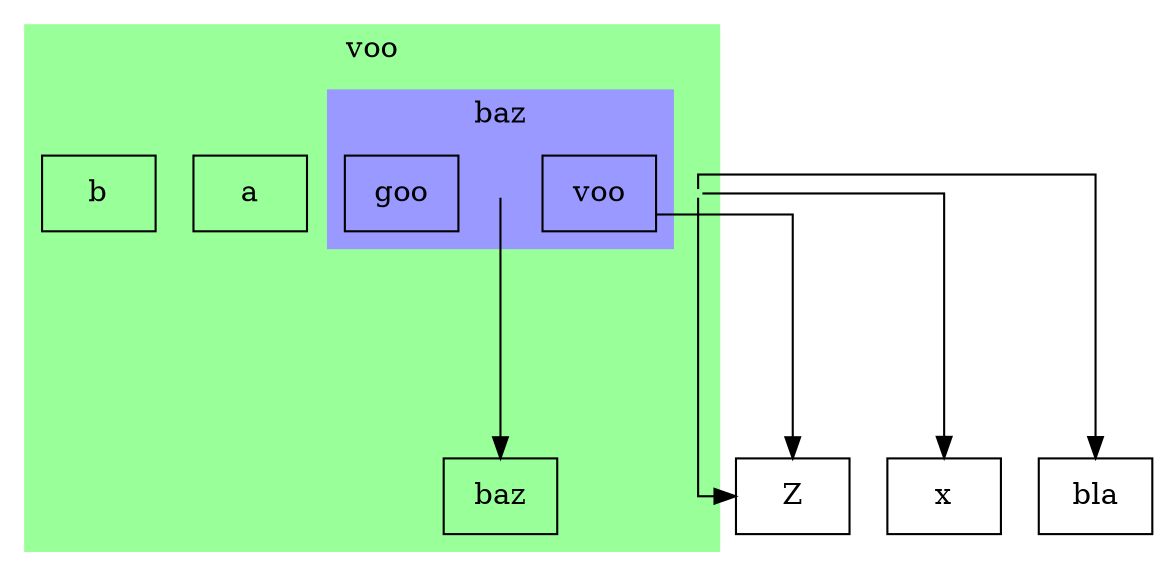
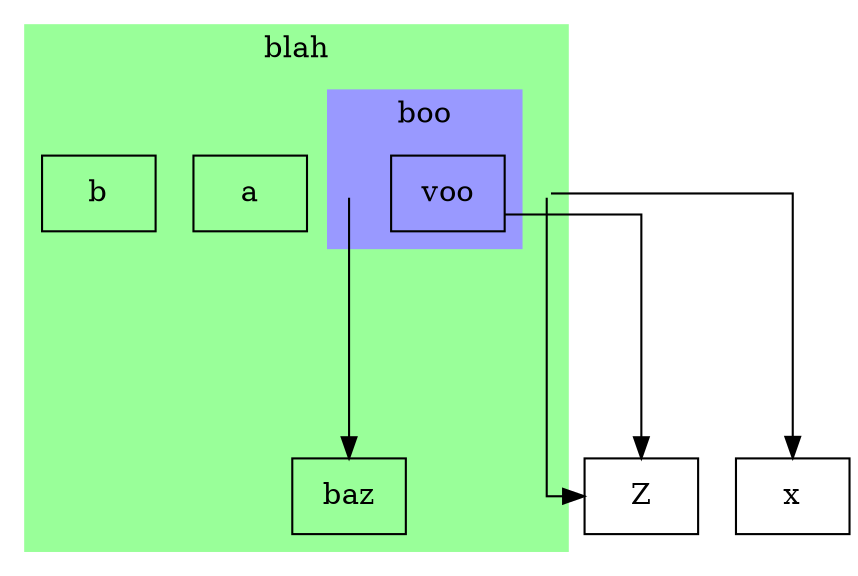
  digraph {
    compound=true
    rankdir=TB
    ranksep=1.5
    splines=ortho
    node [shape=box]
    boo [shape=point style=invis]
    voo
-   goo
    blah [shape=point style=invis]
    a
    baz
    b
    Z
    x
-   bla
    subgraph cluster_1 {
      color="0.33333334, 0.4, 1.0"
-     label=voo
+     label=blah
      style=filled
      blah
      a
      baz
      b
      subgraph cluster_2 {
        color="0.6666667, 0.4, 1.0"
-       label=baz
+       label=boo
        style=filled
        boo
        voo
-       goo
      }
    }
    boo -> baz
    voo -> Z
    blah -> Z
    blah -> x
-   blah -> bla
  }
